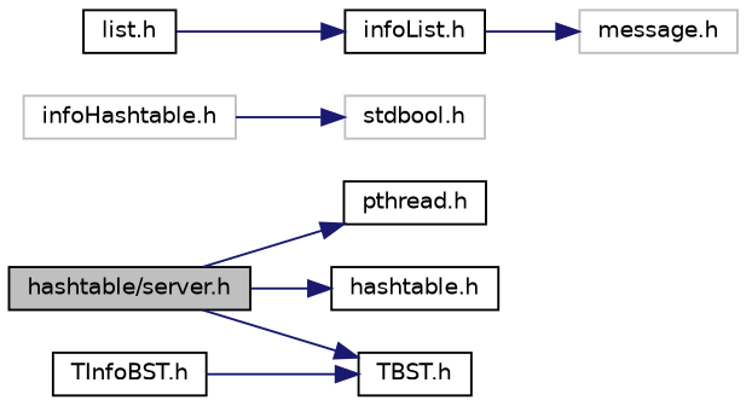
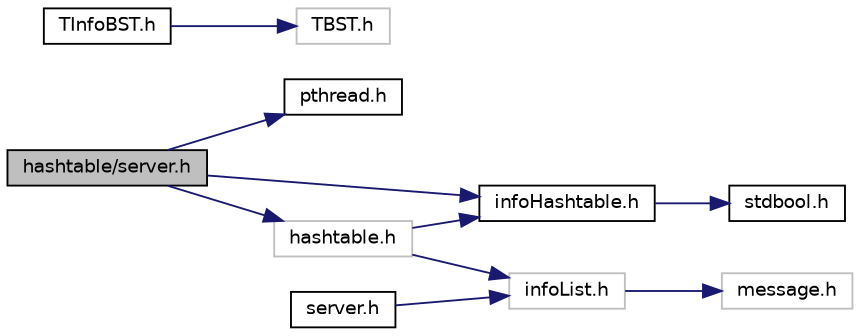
  digraph {
    rankdir=LR
    node [color=black fillcolor=white fontname=Helvetica fontsize=10 shape=record style=filled]
    edge [color=midnightblue fontname=Helvetica fontsize=10 labelfontname=Helvetica labelfontsize=10 style=solid]
    n1 [fillcolor=grey75 fontcolor=black height=0.2 label="hashtable/server.h" width=0.4]
    n2 [height=0.2 label="pthread.h" width=0.4]
-   n3 [height=0.2 label="hashtable.h" width=0.4]
-   n4 [height=0.2 label="TBST.h" width=0.4]
-   n5 [color=grey75 height=0.2 label="infoHashtable.h" width=0.4]
-   n6 [height=0.2 label="infoList.h" width=0.4]
-   n7 [color=grey75 height=0.2 label="stdbool.h" width=0.4]
+   n3 [color=grey75 height=0.2 label="hashtable.h" width=0.4]
+   n4 [color=grey75 height=0.2 label="TBST.h" width=0.4]
+   n5 [height=0.2 label="infoHashtable.h" width=0.4]
+   n6 [color=grey75 height=0.2 label="infoList.h" width=0.4]
+   n7 [height=0.2 label="stdbool.h" width=0.4]
    n8 [color=grey75 height=0.2 label="message.h" width=0.4]
-   n9 [height=0.2 label="list.h" width=0.4]
+   n9 [height=0.2 label="server.h" width=0.4]
    n10 [height=0.2 label="TInfoBST.h" width=0.4]
    n1 -> n2
    n1 -> n3
-   n1 -> n4
+   n1 -> n5
+   n3 -> n5
+   n3 -> n6
    n5 -> n7
    n6 -> n8
    n9 -> n6
    n10 -> n4
  }
